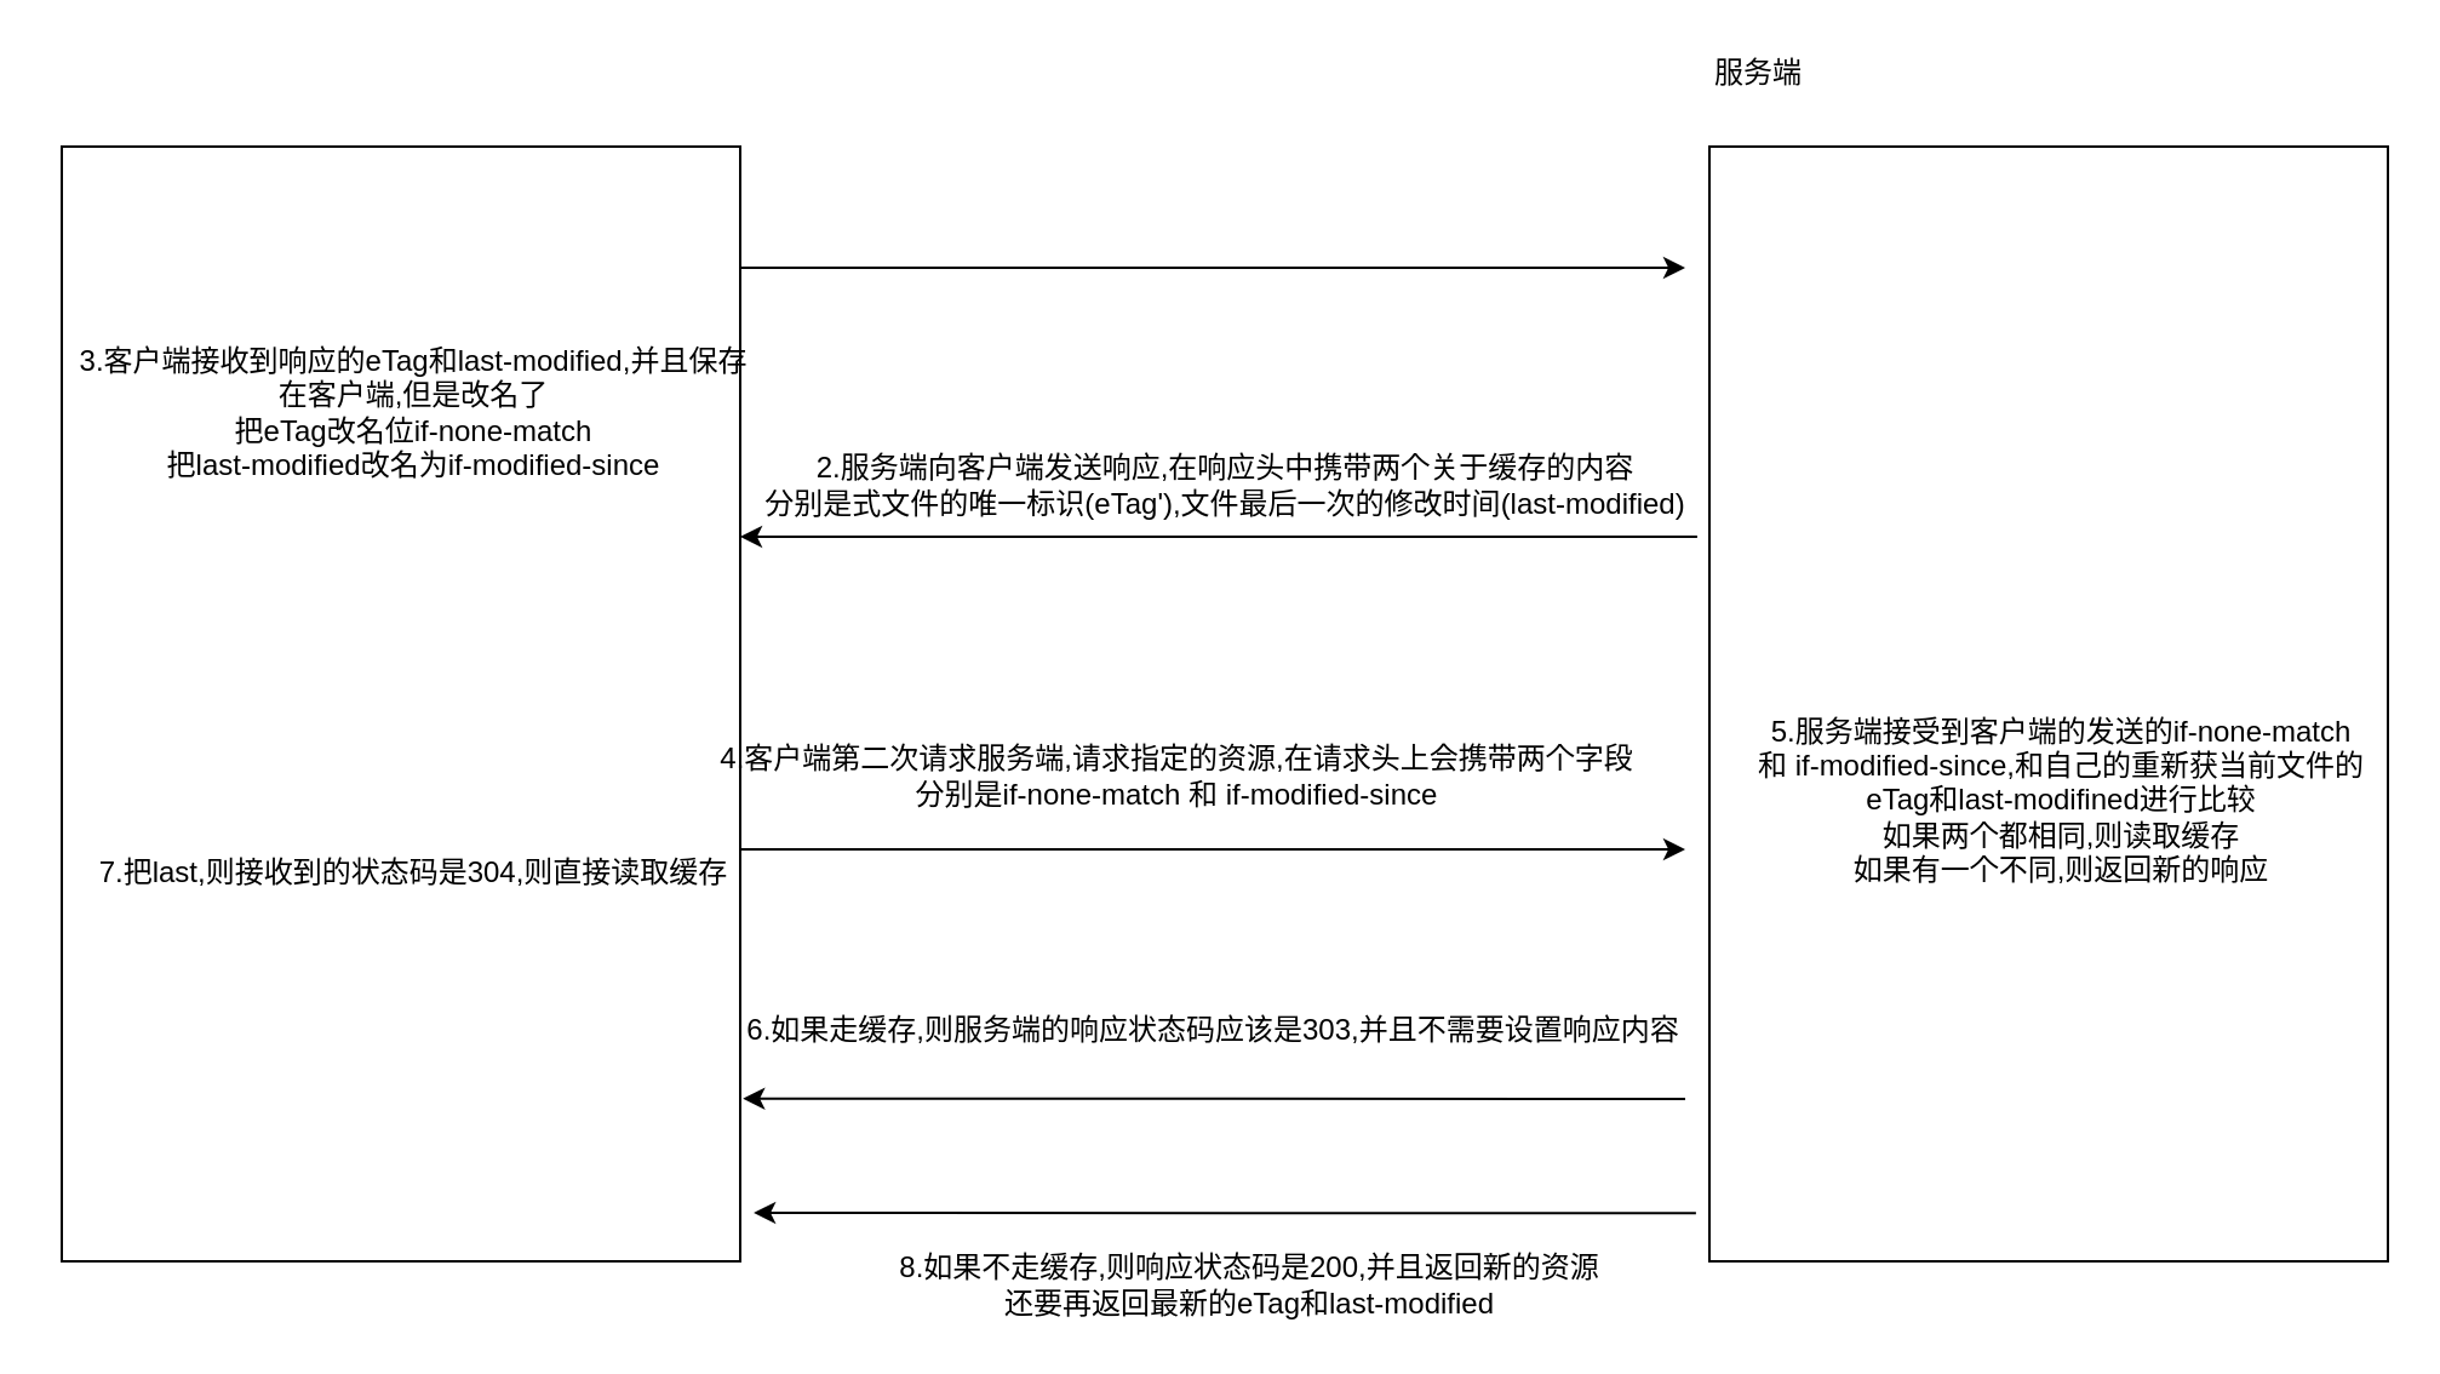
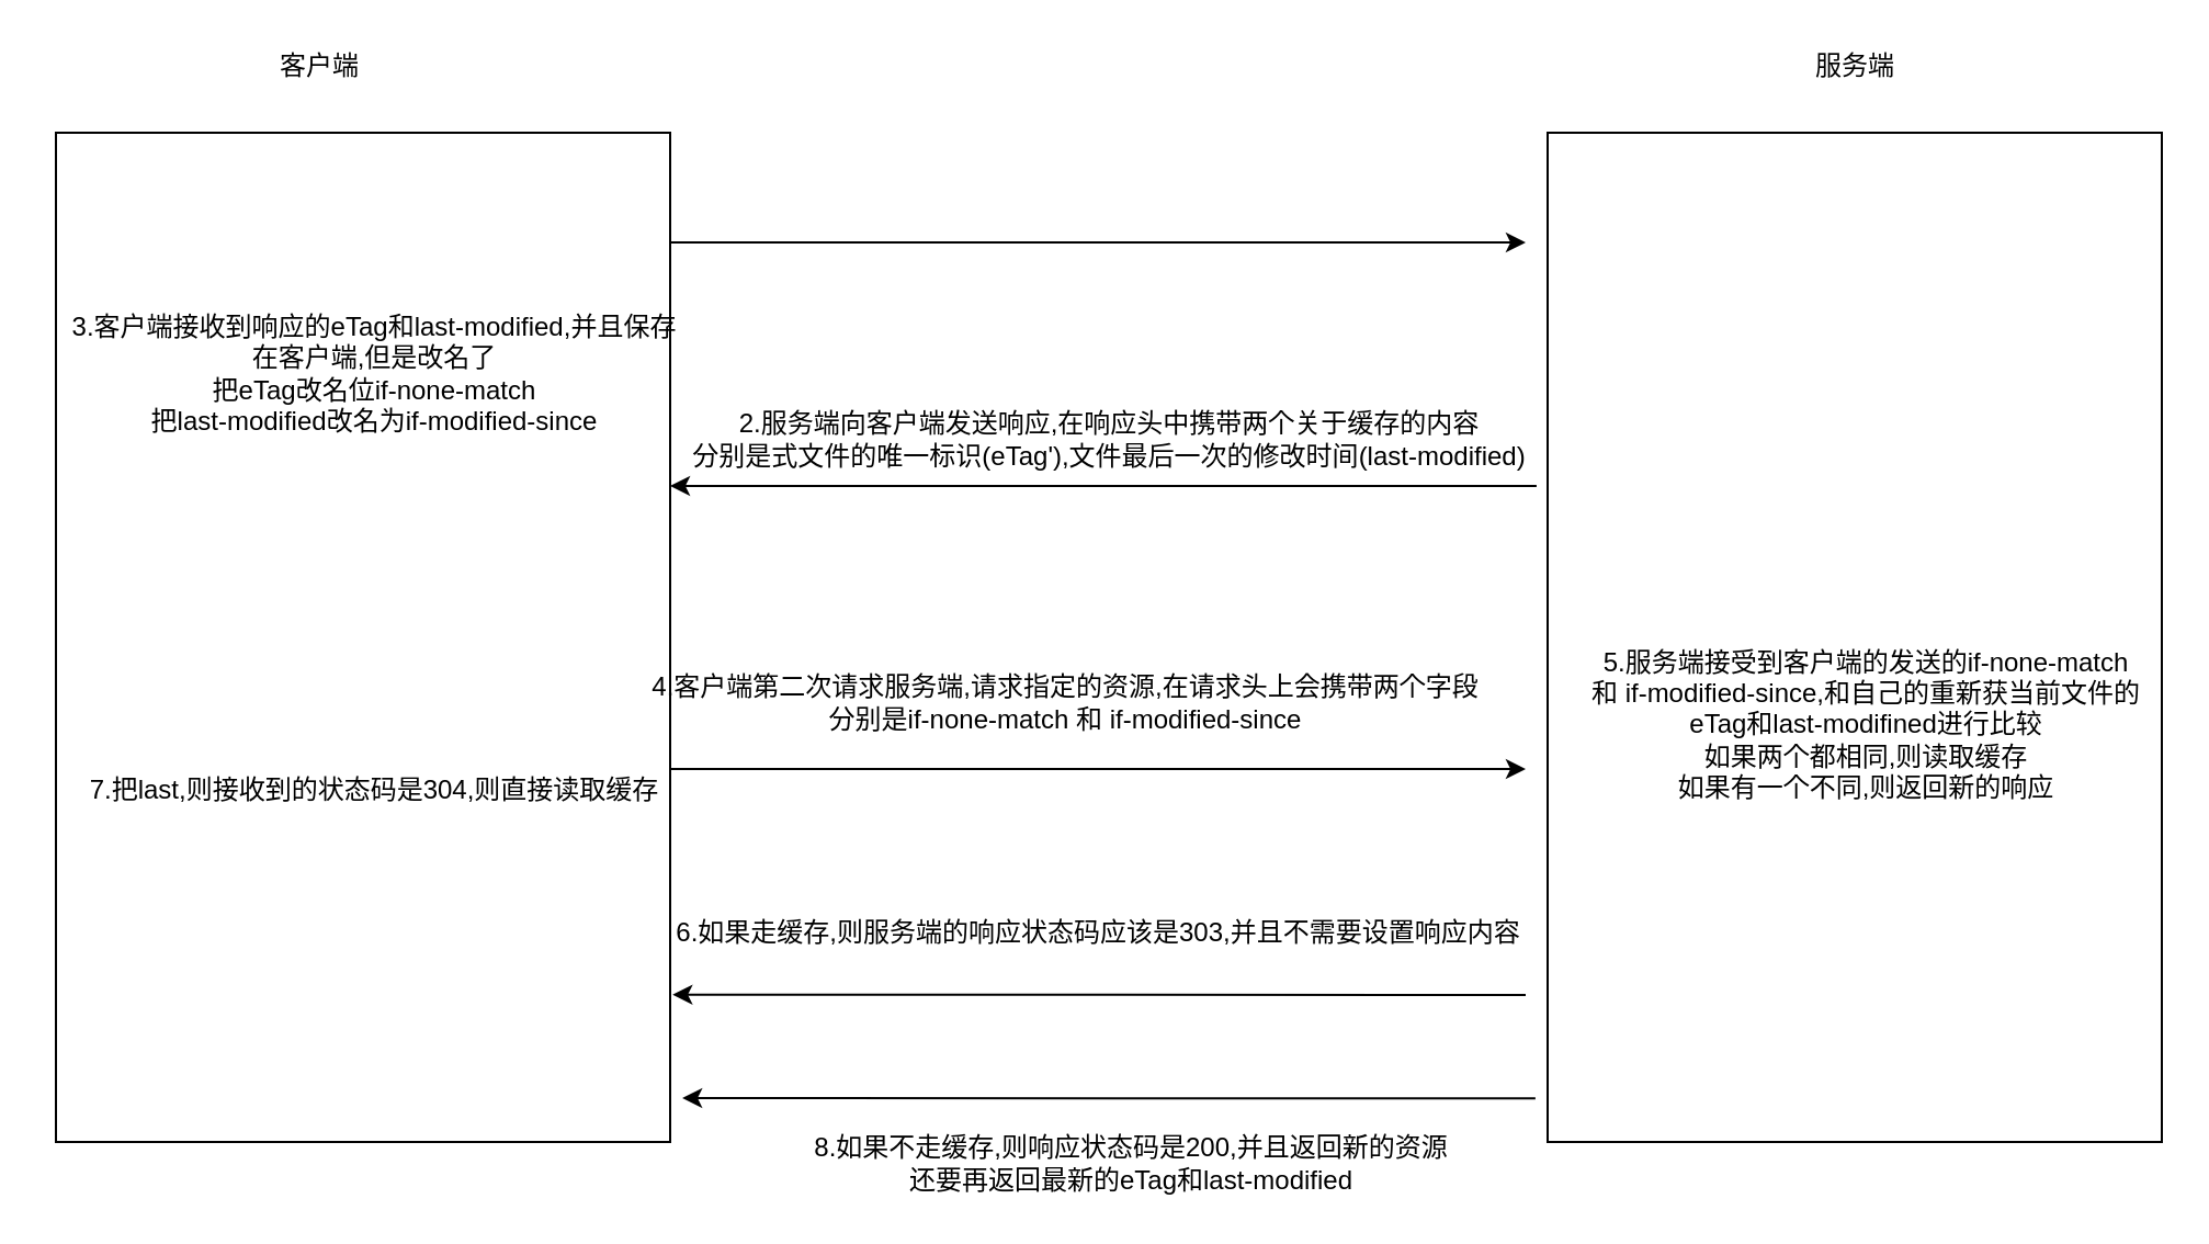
  <mxCell id="0" />
  <mxCell id="1" parent="0" />
  <mxCell id="2" value="" style="rounded=0;whiteSpace=wrap;html=1;" vertex="1" parent="1"><mxGeometry x="25" y="60" width="280" height="460" as="geometry" /></mxCell>
  <mxCell id="3" value="" style="rounded=0;whiteSpace=wrap;html=1;" vertex="1" parent="1"><mxGeometry x="705" y="60" width="280" height="460" as="geometry" /></mxCell>
- <mxCell id="5" value="服务端" style="text;html=1;align=center;verticalAlign=middle;resizable=0;points=[];autosize=1;" vertex="1" parent="1"><mxGeometry x="700" y="20" width="50" height="20" as="geometry" /></mxCell>
+ <mxCell id="4" value="客户端" style="text;html=1;align=center;verticalAlign=middle;resizable=0;points=[];autosize=1;" vertex="1" parent="1"><mxGeometry x="120" y="20" width="50" height="20" as="geometry" /></mxCell>
+ <mxCell id="5" value="服务端" style="text;html=1;align=center;verticalAlign=middle;resizable=0;points=[];autosize=1;" vertex="1" parent="1"><mxGeometry x="820" y="20" width="50" height="20" as="geometry" /></mxCell>
  <mxCell id="6" value="" style="endArrow=classic;html=1;" edge="1" parent="1"><mxGeometry width="50" height="50" relative="1" as="geometry"><mxPoint x="305" y="110" as="sourcePoint" /><mxPoint x="695" y="110" as="targetPoint" /></mxGeometry></mxCell>
  <mxCell id="7" value="" style="endArrow=classic;html=1;exitX=-0.018;exitY=0.35;exitDx=0;exitDy=0;exitPerimeter=0;entryX=1;entryY=0.35;entryDx=0;entryDy=0;entryPerimeter=0;" edge="1" parent="1" source="3" target="2"><mxGeometry width="50" height="50" relative="1" as="geometry"><mxPoint x="305" y="250" as="sourcePoint" /><mxPoint x="355" y="200" as="targetPoint" /></mxGeometry></mxCell>
  <mxCell id="8" value="2.服务端向客户端发送响应,在响应头中携带两个关于缓存的内容&lt;br&gt;分别是式文件的唯一标识(eTag'),文件最后一次的修改时间(last-modified)" style="text;html=1;align=center;verticalAlign=middle;resizable=0;points=[];autosize=1;" vertex="1" parent="1"><mxGeometry x="305" y="185" width="400" height="30" as="geometry" /></mxCell>
  <mxCell id="9" value="3.客户端接收到响应的eTag和last-modified,并且保存&lt;br&gt;在客户端,但是改名了&lt;br&gt;把eTag改名位if-none-match&lt;br&gt;把last-modified改名为if-modified-since" style="text;html=1;align=center;verticalAlign=middle;resizable=0;points=[];autosize=1;" vertex="1" parent="1"><mxGeometry x="25" y="140" width="290" height="60" as="geometry" /></mxCell>
  <mxCell id="10" value="" style="endArrow=classic;html=1;" edge="1" parent="1"><mxGeometry width="50" height="50" relative="1" as="geometry"><mxPoint x="305" y="350" as="sourcePoint" /><mxPoint x="695" y="350" as="targetPoint" /></mxGeometry></mxCell>
  <mxCell id="11" value="4.客户端第二次请求服务端,请求指定的资源,在请求头上会携带两个字段&lt;br&gt;分别是if-none-match 和 if-modified-since" style="text;html=1;align=center;verticalAlign=middle;resizable=0;points=[];autosize=1;" vertex="1" parent="1"><mxGeometry x="290" y="305" width="390" height="30" as="geometry" /></mxCell>
  <mxCell id="12" value="5.服务端接受到客户端的发送的if-none-match&lt;br&gt;和 if-modified-since,和自己的重新获当前文件的&lt;br&gt;eTag和last-modifined进行比较&lt;br&gt;如果两个都相同,则读取缓存&lt;br&gt;如果有一个不同,则返回新的响应" style="text;html=1;align=center;verticalAlign=middle;resizable=0;points=[];autosize=1;" vertex="1" parent="1"><mxGeometry x="715" y="290" width="270" height="80" as="geometry" /></mxCell>
  <mxCell id="13" value="" style="endArrow=classic;html=1;entryX=1.004;entryY=0.854;entryDx=0;entryDy=0;entryPerimeter=0;" edge="1" parent="1" target="2"><mxGeometry width="50" height="50" relative="1" as="geometry"><mxPoint x="695" y="453" as="sourcePoint" /><mxPoint x="705" y="400" as="targetPoint" /></mxGeometry></mxCell>
  <mxCell id="14" value="6.如果走缓存,则服务端的响应状态码应该是303,并且不需要设置响应内容" style="text;html=1;align=center;verticalAlign=middle;resizable=0;points=[];autosize=1;" vertex="1" parent="1"><mxGeometry x="300" y="415" width="400" height="20" as="geometry" /></mxCell>
  <mxCell id="15" value="7.把last,则接收到的状态码是304,则直接读取缓存" style="text;html=1;align=center;verticalAlign=middle;resizable=0;points=[];autosize=1;" vertex="1" parent="1"><mxGeometry x="20" y="350" width="300" height="20" as="geometry" /></mxCell>
  <mxCell id="16" value="" style="endArrow=classic;html=1;entryX=1.004;entryY=0.854;entryDx=0;entryDy=0;entryPerimeter=0;" edge="1" parent="1"><mxGeometry width="50" height="50" relative="1" as="geometry"><mxPoint x="699.44" y="500.16" as="sourcePoint" /><mxPoint x="310.56" y="500" as="targetPoint" /></mxGeometry></mxCell>
  <mxCell id="17" value="8.如果不走缓存,则响应状态码是200,并且返回新的资源&lt;br&gt;还要再返回最新的eTag和last-modified" style="text;html=1;align=center;verticalAlign=middle;resizable=0;points=[];autosize=1;" vertex="1" parent="1"><mxGeometry x="365" y="515" width="300" height="30" as="geometry" /></mxCell>
